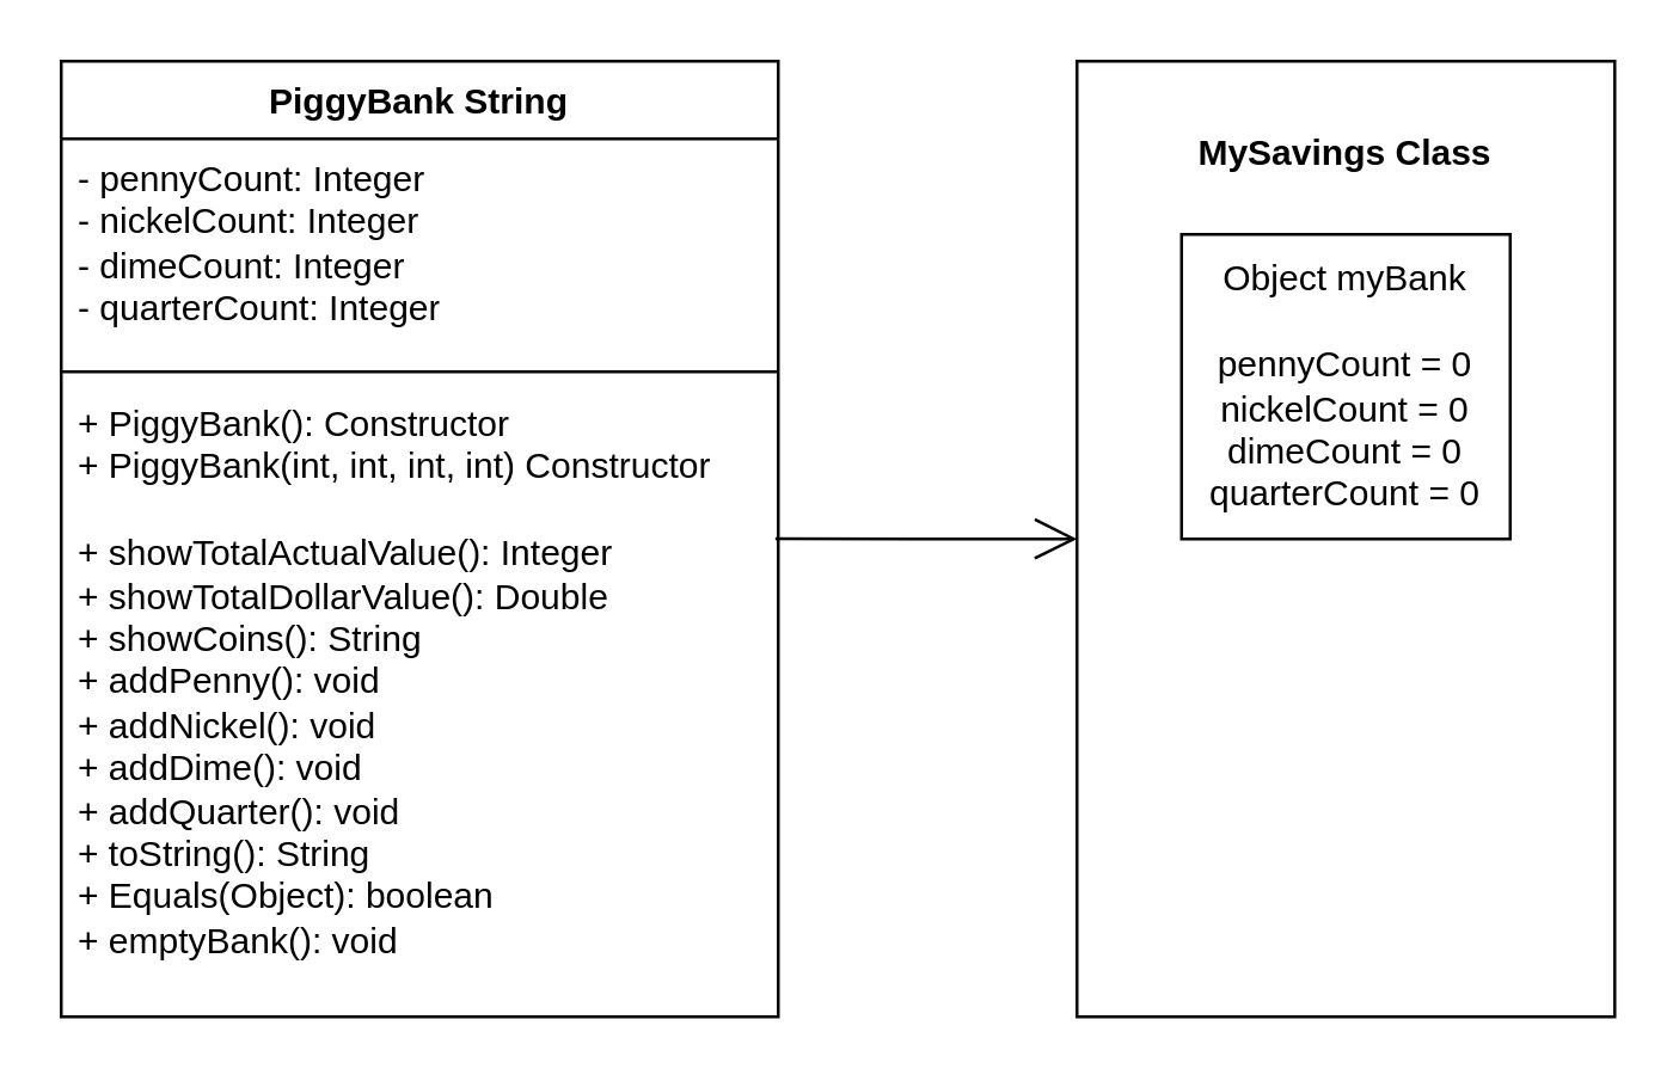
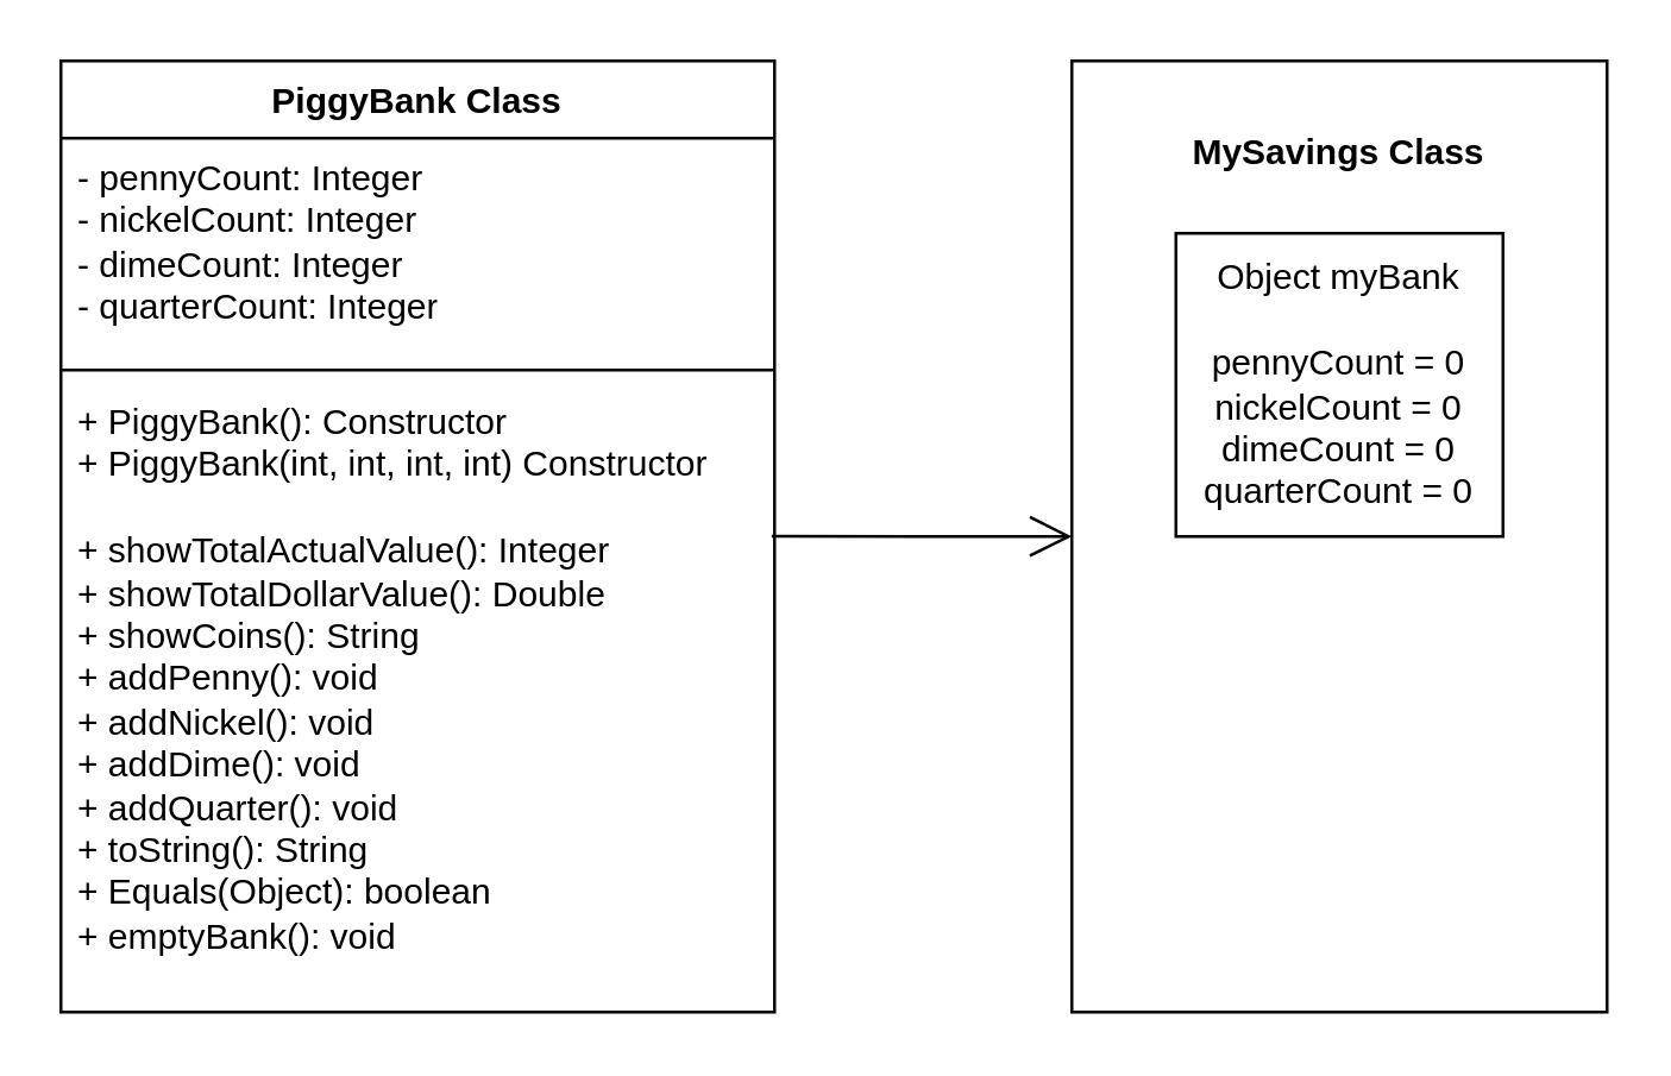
  <mxCell id="0" />
  <mxCell id="1" parent="0" />
- <mxCell id="2" value="PiggyBank String" style="swimlane;fontStyle=1;align=center;verticalAlign=top;childLayout=stackLayout;horizontal=1;startSize=26;horizontalStack=0;resizeParent=1;resizeParentMax=0;resizeLast=0;collapsible=1;marginBottom=0;whiteSpace=wrap;html=1;" parent="1" vertex="1"><mxGeometry x="20" y="20" width="240" height="320" as="geometry" /></mxCell>
+ <mxCell id="2" value="PiggyBank Class" style="swimlane;fontStyle=1;align=center;verticalAlign=top;childLayout=stackLayout;horizontal=1;startSize=26;horizontalStack=0;resizeParent=1;resizeParentMax=0;resizeLast=0;collapsible=1;marginBottom=0;whiteSpace=wrap;html=1;" parent="1" vertex="1"><mxGeometry x="20" y="20" width="240" height="320" as="geometry" /></mxCell>
  <mxCell id="3" value="&lt;div&gt;- pennyCount: Integer&lt;/div&gt;&lt;div&gt;- nickelCount: Integer&lt;/div&gt;&lt;div&gt;- dimeCount: Integer&lt;/div&gt;&lt;div&gt;- quarterCount: Integer&lt;/div&gt;" style="text;strokeColor=none;fillColor=none;align=left;verticalAlign=top;spacingLeft=4;spacingRight=4;overflow=hidden;rotatable=0;points=[[0,0.5],[1,0.5]];portConstraint=eastwest;whiteSpace=wrap;html=1;" parent="2" vertex="1"><mxGeometry y="26" width="240" height="74" as="geometry" /></mxCell>
  <mxCell id="4" value="" style="line;strokeWidth=1;fillColor=none;align=left;verticalAlign=middle;spacingTop=-1;spacingLeft=3;spacingRight=3;rotatable=0;labelPosition=right;points=[];portConstraint=eastwest;strokeColor=inherit;" parent="2" vertex="1"><mxGeometry y="100" width="240" height="8" as="geometry" /></mxCell>
  <mxCell id="5" value="&lt;div&gt;+ PiggyBank(): Constructor&lt;/div&gt;&lt;div&gt;+ PiggyBank(int, int, int, int) Constructor&lt;br&gt;&lt;/div&gt;&lt;div&gt;&lt;br&gt;&lt;/div&gt;&lt;div&gt;+ showTotalActualValue(): Integer&lt;/div&gt;&lt;div&gt;+ showTotalDollarValue(): Double&lt;br&gt;&lt;/div&gt;&lt;div&gt;+ showCoins(): String&lt;/div&gt;&lt;div&gt;+ addPenny(): void&lt;br&gt;&lt;/div&gt;&lt;div&gt;+ addNickel(): void&lt;br&gt;&lt;/div&gt;&lt;div&gt;+ addDime(): void&lt;br&gt;&lt;/div&gt;&lt;div&gt;+ addQuarter(): void&lt;/div&gt;&lt;div&gt;+ toString(): String&lt;/div&gt;&lt;div&gt;+ Equals(Object): boolean&lt;/div&gt;&lt;div&gt;+ emptyBank(): void&lt;br&gt;&lt;/div&gt;" style="text;strokeColor=none;fillColor=none;align=left;verticalAlign=top;spacingLeft=4;spacingRight=4;overflow=hidden;rotatable=0;points=[[0,0.5],[1,0.5]];portConstraint=eastwest;whiteSpace=wrap;html=1;" parent="2" vertex="1"><mxGeometry y="108" width="240" height="212" as="geometry" /></mxCell>
  <mxCell id="6" value="" style="endArrow=open;endFill=1;endSize=12;html=1;rounded=0;exitX=0.996;exitY=0.245;exitDx=0;exitDy=0;exitPerimeter=0;entryX=0;entryY=0.5;entryDx=0;entryDy=0;" edge="1" parent="1" source="5" target="7"><mxGeometry width="160" relative="1" as="geometry"><mxPoint x="260" y="180" as="sourcePoint" /><mxPoint x="350" y="180" as="targetPoint" /></mxGeometry></mxCell>
  <mxCell id="7" value="&lt;div&gt;&lt;b&gt;MySavings Class&lt;/b&gt;&lt;/div&gt;&lt;div&gt;&lt;b&gt;&lt;br&gt;&lt;/b&gt;&lt;/div&gt;&lt;div&gt;&lt;b&gt;&lt;br&gt;&lt;/b&gt;&lt;/div&gt;&lt;div&gt;&lt;b&gt;&lt;br&gt;&lt;/b&gt;&lt;/div&gt;&lt;div&gt;&lt;b&gt;&lt;br&gt;&lt;/b&gt;&lt;/div&gt;&lt;div&gt;&lt;b&gt;&lt;br&gt;&lt;/b&gt;&lt;/div&gt;&lt;div&gt;&lt;b&gt;&lt;br&gt;&lt;/b&gt;&lt;/div&gt;&lt;div&gt;&lt;b&gt;&lt;br&gt;&lt;/b&gt;&lt;/div&gt;&lt;div&gt;&lt;b&gt;&lt;br&gt;&lt;/b&gt;&lt;/div&gt;&lt;div&gt;&lt;b&gt;&lt;br&gt;&lt;/b&gt;&lt;/div&gt;&lt;div&gt;&lt;b&gt;&lt;br&gt;&lt;/b&gt;&lt;/div&gt;&lt;div&gt;&lt;b&gt;&lt;br&gt;&lt;/b&gt;&lt;/div&gt;&lt;div&gt;&lt;b&gt;&lt;br&gt;&lt;/b&gt;&lt;/div&gt;&lt;div&gt;&lt;b&gt;&lt;br&gt;&lt;/b&gt;&lt;/div&gt;&lt;div&gt;&lt;b&gt;&lt;br&gt;&lt;/b&gt;&lt;/div&gt;&lt;div&gt;&lt;b&gt;&lt;br&gt;&lt;/b&gt;&lt;/div&gt;&lt;div&gt;&lt;b&gt;&lt;br&gt;&lt;/b&gt;&lt;/div&gt;&lt;div&gt;&lt;b&gt;&lt;br&gt;&lt;/b&gt;&lt;/div&gt;&lt;div&gt;&lt;b&gt;&lt;br&gt;&lt;/b&gt;&lt;/div&gt;" style="html=1;whiteSpace=wrap;" vertex="1" parent="1"><mxGeometry x="360" y="20" width="180" height="320" as="geometry" /></mxCell>
  <mxCell id="8" value="&lt;div&gt;Object myBank&lt;br&gt;&lt;/div&gt;&lt;div&gt;&lt;br&gt;&lt;/div&gt;&lt;div&gt;pennyCount = 0&lt;/div&gt;&lt;div&gt;nickelCount = 0&lt;/div&gt;&lt;div&gt;dimeCount = 0&lt;/div&gt;&lt;div&gt;quarterCount = 0&lt;br&gt;&lt;/div&gt;" style="html=1;whiteSpace=wrap;" vertex="1" parent="1"><mxGeometry x="395" y="78" width="110" height="102" as="geometry" /></mxCell>
